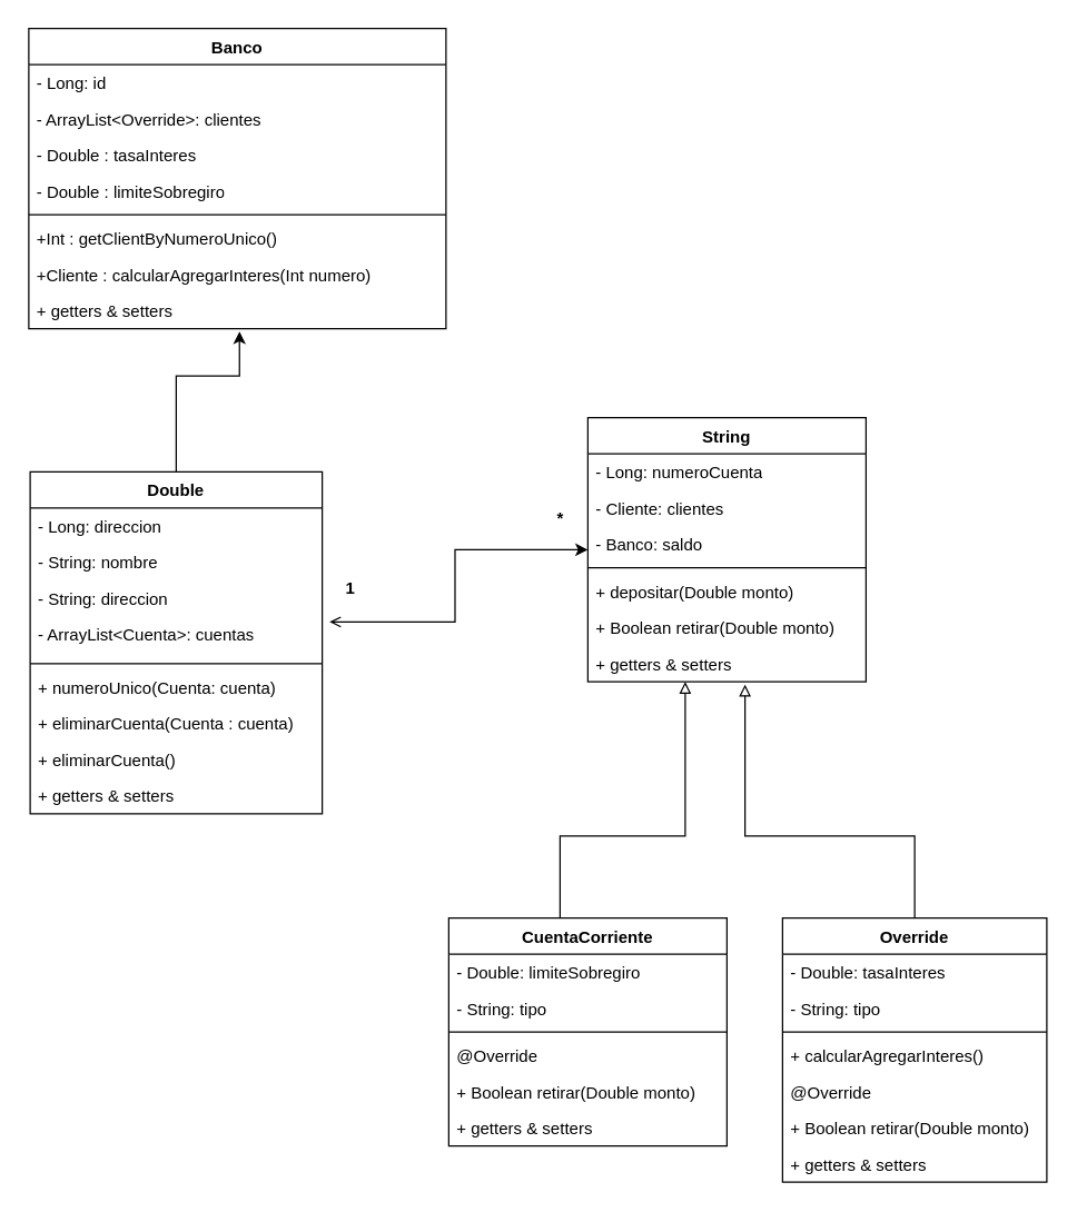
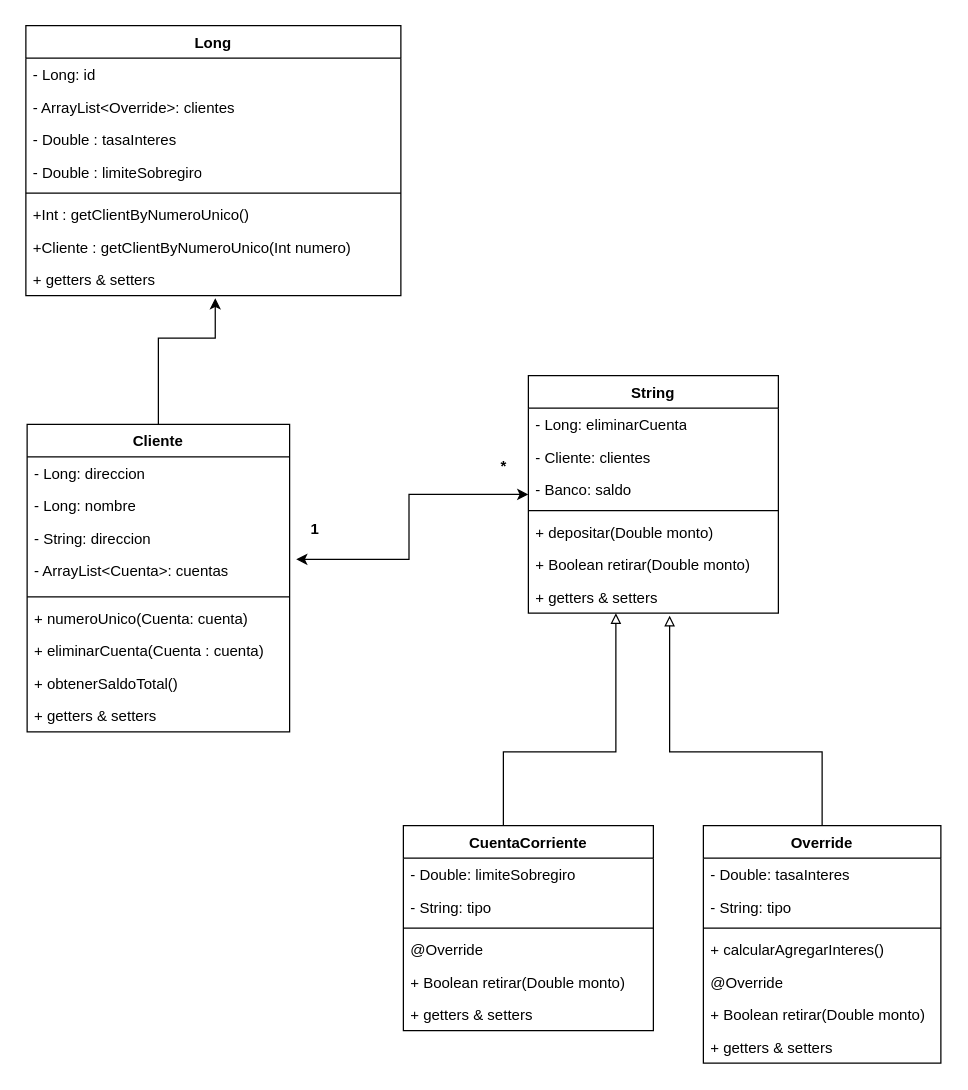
  <mxCell id="0" />
  <mxCell id="1" parent="0" />
- <mxCell id="2" value="Double&lt;br&gt;" style="swimlane;fontStyle=1;align=center;verticalAlign=top;childLayout=stackLayout;horizontal=1;startSize=26;horizontalStack=0;resizeParent=1;resizeParentMax=0;resizeLast=0;collapsible=1;marginBottom=0;whiteSpace=wrap;html=1;" parent="1" vertex="1"><mxGeometry x="21" y="339" width="210" height="246" as="geometry" /></mxCell>
+ <mxCell id="2" value="Cliente&lt;br&gt;" style="swimlane;fontStyle=1;align=center;verticalAlign=top;childLayout=stackLayout;horizontal=1;startSize=26;horizontalStack=0;resizeParent=1;resizeParentMax=0;resizeLast=0;collapsible=1;marginBottom=0;whiteSpace=wrap;html=1;" parent="1" vertex="1"><mxGeometry x="21" y="339" width="210" height="246" as="geometry" /></mxCell>
  <mxCell id="3" value="- Long: direccion" style="text;strokeColor=none;fillColor=none;align=left;verticalAlign=top;spacingLeft=4;spacingRight=4;overflow=hidden;rotatable=0;points=[[0,0.5],[1,0.5]];portConstraint=eastwest;whiteSpace=wrap;html=1;" parent="2" vertex="1"><mxGeometry y="26" width="210" height="26" as="geometry" /></mxCell>
- <mxCell id="4" value="- String: nombre&lt;br&gt;" style="text;strokeColor=none;fillColor=none;align=left;verticalAlign=top;spacingLeft=4;spacingRight=4;overflow=hidden;rotatable=0;points=[[0,0.5],[1,0.5]];portConstraint=eastwest;whiteSpace=wrap;html=1;" parent="2" vertex="1"><mxGeometry y="52" width="210" height="26" as="geometry" /></mxCell>
+ <mxCell id="4" value="- Long: nombre&lt;br&gt;" style="text;strokeColor=none;fillColor=none;align=left;verticalAlign=top;spacingLeft=4;spacingRight=4;overflow=hidden;rotatable=0;points=[[0,0.5],[1,0.5]];portConstraint=eastwest;whiteSpace=wrap;html=1;" parent="2" vertex="1"><mxGeometry y="52" width="210" height="26" as="geometry" /></mxCell>
  <mxCell id="5" value="- String: direccion" style="text;strokeColor=none;fillColor=none;align=left;verticalAlign=top;spacingLeft=4;spacingRight=4;overflow=hidden;rotatable=0;points=[[0,0.5],[1,0.5]];portConstraint=eastwest;whiteSpace=wrap;html=1;" parent="2" vertex="1"><mxGeometry y="78" width="210" height="26" as="geometry" /></mxCell>
  <mxCell id="6" value="- ArrayList&amp;lt;Cuenta&amp;gt;: cuentas" style="text;strokeColor=none;fillColor=none;align=left;verticalAlign=top;spacingLeft=4;spacingRight=4;overflow=hidden;rotatable=0;points=[[0,0.5],[1,0.5]];portConstraint=eastwest;whiteSpace=wrap;html=1;" parent="2" vertex="1"><mxGeometry y="104" width="210" height="30" as="geometry" /></mxCell>
  <mxCell id="7" value="" style="line;strokeWidth=1;fillColor=none;align=left;verticalAlign=middle;spacingTop=-1;spacingLeft=3;spacingRight=3;rotatable=0;labelPosition=right;points=[];portConstraint=eastwest;strokeColor=inherit;" parent="2" vertex="1"><mxGeometry y="134" width="210" height="8" as="geometry" /></mxCell>
  <mxCell id="8" value="+ numeroUnico(Cuenta: cuenta)" style="text;strokeColor=none;fillColor=none;align=left;verticalAlign=top;spacingLeft=4;spacingRight=4;overflow=hidden;rotatable=0;points=[[0,0.5],[1,0.5]];portConstraint=eastwest;whiteSpace=wrap;html=1;" parent="2" vertex="1"><mxGeometry y="142" width="210" height="26" as="geometry" /></mxCell>
  <mxCell id="9" value="+ eliminarCuenta(Cuenta : cuenta)" style="text;strokeColor=none;fillColor=none;align=left;verticalAlign=top;spacingLeft=4;spacingRight=4;overflow=hidden;rotatable=0;points=[[0,0.5],[1,0.5]];portConstraint=eastwest;whiteSpace=wrap;html=1;" parent="2" vertex="1"><mxGeometry y="168" width="210" height="26" as="geometry" /></mxCell>
- <mxCell id="10" value="+ eliminarCuenta()" style="text;strokeColor=none;fillColor=none;align=left;verticalAlign=top;spacingLeft=4;spacingRight=4;overflow=hidden;rotatable=0;points=[[0,0.5],[1,0.5]];portConstraint=eastwest;whiteSpace=wrap;html=1;" parent="2" vertex="1"><mxGeometry y="194" width="210" height="26" as="geometry" /></mxCell>
+ <mxCell id="10" value="+ obtenerSaldoTotal()" style="text;strokeColor=none;fillColor=none;align=left;verticalAlign=top;spacingLeft=4;spacingRight=4;overflow=hidden;rotatable=0;points=[[0,0.5],[1,0.5]];portConstraint=eastwest;whiteSpace=wrap;html=1;" parent="2" vertex="1"><mxGeometry y="194" width="210" height="26" as="geometry" /></mxCell>
  <mxCell id="11" value="+ getters &amp;amp; setters" style="text;strokeColor=none;fillColor=none;align=left;verticalAlign=top;spacingLeft=4;spacingRight=4;overflow=hidden;rotatable=0;points=[[0,0.5],[1,0.5]];portConstraint=eastwest;whiteSpace=wrap;html=1;" parent="2" vertex="1"><mxGeometry y="220" width="210" height="26" as="geometry" /></mxCell>
  <mxCell id="12" value="String" style="swimlane;fontStyle=1;align=center;verticalAlign=top;childLayout=stackLayout;horizontal=1;startSize=26;horizontalStack=0;resizeParent=1;resizeParentMax=0;resizeLast=0;collapsible=1;marginBottom=0;whiteSpace=wrap;html=1;" parent="1" vertex="1"><mxGeometry x="422" y="300" width="200" height="190" as="geometry" /></mxCell>
- <mxCell id="13" value="- Long: numeroCuenta" style="text;strokeColor=none;fillColor=none;align=left;verticalAlign=top;spacingLeft=4;spacingRight=4;overflow=hidden;rotatable=0;points=[[0,0.5],[1,0.5]];portConstraint=eastwest;whiteSpace=wrap;html=1;" parent="12" vertex="1"><mxGeometry y="26" width="200" height="26" as="geometry" /></mxCell>
+ <mxCell id="13" value="- Long: eliminarCuenta" style="text;strokeColor=none;fillColor=none;align=left;verticalAlign=top;spacingLeft=4;spacingRight=4;overflow=hidden;rotatable=0;points=[[0,0.5],[1,0.5]];portConstraint=eastwest;whiteSpace=wrap;html=1;" parent="12" vertex="1"><mxGeometry y="26" width="200" height="26" as="geometry" /></mxCell>
  <mxCell id="14" value="- Cliente: clientes" style="text;strokeColor=none;fillColor=none;align=left;verticalAlign=top;spacingLeft=4;spacingRight=4;overflow=hidden;rotatable=0;points=[[0,0.5],[1,0.5]];portConstraint=eastwest;whiteSpace=wrap;html=1;" vertex="1" parent="12"><mxGeometry y="52" width="200" height="26" as="geometry" /></mxCell>
  <mxCell id="15" value="- Banco: saldo" style="text;strokeColor=none;fillColor=none;align=left;verticalAlign=top;spacingLeft=4;spacingRight=4;overflow=hidden;rotatable=0;points=[[0,0.5],[1,0.5]];portConstraint=eastwest;whiteSpace=wrap;html=1;" parent="12" vertex="1"><mxGeometry y="78" width="200" height="26" as="geometry" /></mxCell>
  <mxCell id="16" value="" style="line;strokeWidth=1;fillColor=none;align=left;verticalAlign=middle;spacingTop=-1;spacingLeft=3;spacingRight=3;rotatable=0;labelPosition=right;points=[];portConstraint=eastwest;strokeColor=inherit;" parent="12" vertex="1"><mxGeometry y="104" width="200" height="8" as="geometry" /></mxCell>
  <mxCell id="17" value="+ depositar(Double monto)" style="text;strokeColor=none;fillColor=none;align=left;verticalAlign=top;spacingLeft=4;spacingRight=4;overflow=hidden;rotatable=0;points=[[0,0.5],[1,0.5]];portConstraint=eastwest;whiteSpace=wrap;html=1;" parent="12" vertex="1"><mxGeometry y="112" width="200" height="26" as="geometry" /></mxCell>
  <mxCell id="18" value="+ Boolean retirar(Double monto)" style="text;strokeColor=none;fillColor=none;align=left;verticalAlign=top;spacingLeft=4;spacingRight=4;overflow=hidden;rotatable=0;points=[[0,0.5],[1,0.5]];portConstraint=eastwest;whiteSpace=wrap;html=1;" parent="12" vertex="1"><mxGeometry y="138" width="200" height="26" as="geometry" /></mxCell>
  <mxCell id="19" value="+ getters &amp;amp; setters" style="text;strokeColor=none;fillColor=none;align=left;verticalAlign=top;spacingLeft=4;spacingRight=4;overflow=hidden;rotatable=0;points=[[0,0.5],[1,0.5]];portConstraint=eastwest;whiteSpace=wrap;html=1;" parent="12" vertex="1"><mxGeometry y="164" width="200" height="26" as="geometry" /></mxCell>
  <mxCell id="20" value="Override" style="swimlane;fontStyle=1;align=center;verticalAlign=top;childLayout=stackLayout;horizontal=1;startSize=26;horizontalStack=0;resizeParent=1;resizeParentMax=0;resizeLast=0;collapsible=1;marginBottom=0;whiteSpace=wrap;html=1;" parent="1" vertex="1"><mxGeometry x="562" y="660" width="190" height="190" as="geometry" /></mxCell>
  <mxCell id="21" value="- Double: tasaInteres" style="text;strokeColor=none;fillColor=none;align=left;verticalAlign=top;spacingLeft=4;spacingRight=4;overflow=hidden;rotatable=0;points=[[0,0.5],[1,0.5]];portConstraint=eastwest;whiteSpace=wrap;html=1;" parent="20" vertex="1"><mxGeometry y="26" width="190" height="26" as="geometry" /></mxCell>
  <mxCell id="22" value="- String: tipo" style="text;strokeColor=none;fillColor=none;align=left;verticalAlign=top;spacingLeft=4;spacingRight=4;overflow=hidden;rotatable=0;points=[[0,0.5],[1,0.5]];portConstraint=eastwest;whiteSpace=wrap;html=1;" vertex="1" parent="20"><mxGeometry y="52" width="190" height="26" as="geometry" /></mxCell>
  <mxCell id="23" value="" style="line;strokeWidth=1;fillColor=none;align=left;verticalAlign=middle;spacingTop=-1;spacingLeft=3;spacingRight=3;rotatable=0;labelPosition=right;points=[];portConstraint=eastwest;strokeColor=inherit;" parent="20" vertex="1"><mxGeometry y="78" width="190" height="8" as="geometry" /></mxCell>
  <mxCell id="24" value="+ calcularAgregarInteres()" style="text;strokeColor=none;fillColor=none;align=left;verticalAlign=top;spacingLeft=4;spacingRight=4;overflow=hidden;rotatable=0;points=[[0,0.5],[1,0.5]];portConstraint=eastwest;whiteSpace=wrap;html=1;" parent="20" vertex="1"><mxGeometry y="86" width="190" height="26" as="geometry" /></mxCell>
  <mxCell id="25" value="@Override" style="text;strokeColor=none;fillColor=none;align=left;verticalAlign=top;spacingLeft=4;spacingRight=4;overflow=hidden;rotatable=0;points=[[0,0.5],[1,0.5]];portConstraint=eastwest;whiteSpace=wrap;html=1;" vertex="1" parent="20"><mxGeometry y="112" width="190" height="26" as="geometry" /></mxCell>
  <mxCell id="26" value="+ Boolean retirar(Double monto)" style="text;strokeColor=none;fillColor=none;align=left;verticalAlign=top;spacingLeft=4;spacingRight=4;overflow=hidden;rotatable=0;points=[[0,0.5],[1,0.5]];portConstraint=eastwest;whiteSpace=wrap;html=1;" vertex="1" parent="20"><mxGeometry y="138" width="190" height="26" as="geometry" /></mxCell>
  <mxCell id="27" value="+ getters &amp;amp; setters" style="text;strokeColor=none;fillColor=none;align=left;verticalAlign=top;spacingLeft=4;spacingRight=4;overflow=hidden;rotatable=0;points=[[0,0.5],[1,0.5]];portConstraint=eastwest;whiteSpace=wrap;html=1;" parent="20" vertex="1"><mxGeometry y="164" width="190" height="26" as="geometry" /></mxCell>
  <mxCell id="28" value="CuentaCorriente" style="swimlane;fontStyle=1;align=center;verticalAlign=top;childLayout=stackLayout;horizontal=1;startSize=26;horizontalStack=0;resizeParent=1;resizeParentMax=0;resizeLast=0;collapsible=1;marginBottom=0;whiteSpace=wrap;html=1;" parent="1" vertex="1"><mxGeometry x="322" y="660" width="200" height="164" as="geometry" /></mxCell>
  <mxCell id="29" value="- Double: limiteSobregiro&amp;nbsp;" style="text;strokeColor=none;fillColor=none;align=left;verticalAlign=top;spacingLeft=4;spacingRight=4;overflow=hidden;rotatable=0;points=[[0,0.5],[1,0.5]];portConstraint=eastwest;whiteSpace=wrap;html=1;" parent="28" vertex="1"><mxGeometry y="26" width="200" height="26" as="geometry" /></mxCell>
  <mxCell id="30" value="- String: tipo" style="text;strokeColor=none;fillColor=none;align=left;verticalAlign=top;spacingLeft=4;spacingRight=4;overflow=hidden;rotatable=0;points=[[0,0.5],[1,0.5]];portConstraint=eastwest;whiteSpace=wrap;html=1;" vertex="1" parent="28"><mxGeometry y="52" width="200" height="26" as="geometry" /></mxCell>
  <mxCell id="31" value="" style="line;strokeWidth=1;fillColor=none;align=left;verticalAlign=middle;spacingTop=-1;spacingLeft=3;spacingRight=3;rotatable=0;labelPosition=right;points=[];portConstraint=eastwest;strokeColor=inherit;" parent="28" vertex="1"><mxGeometry y="78" width="200" height="8" as="geometry" /></mxCell>
  <mxCell id="32" value="@Override" style="text;strokeColor=none;fillColor=none;align=left;verticalAlign=top;spacingLeft=4;spacingRight=4;overflow=hidden;rotatable=0;points=[[0,0.5],[1,0.5]];portConstraint=eastwest;whiteSpace=wrap;html=1;" vertex="1" parent="28"><mxGeometry y="86" width="200" height="26" as="geometry" /></mxCell>
  <mxCell id="33" value="+ Boolean retirar(Double monto)" style="text;strokeColor=none;fillColor=none;align=left;verticalAlign=top;spacingLeft=4;spacingRight=4;overflow=hidden;rotatable=0;points=[[0,0.5],[1,0.5]];portConstraint=eastwest;whiteSpace=wrap;html=1;" vertex="1" parent="28"><mxGeometry y="112" width="200" height="26" as="geometry" /></mxCell>
  <mxCell id="34" value="+ getters &amp;amp; setters" style="text;strokeColor=none;fillColor=none;align=left;verticalAlign=top;spacingLeft=4;spacingRight=4;overflow=hidden;rotatable=0;points=[[0,0.5],[1,0.5]];portConstraint=eastwest;whiteSpace=wrap;html=1;" parent="28" vertex="1"><mxGeometry y="138" width="200" height="26" as="geometry" /></mxCell>
- <mxCell id="35" style="edgeStyle=orthogonalEdgeStyle;rounded=0;orthogonalLoop=1;jettySize=auto;html=1;entryX=1.025;entryY=0.133;entryDx=0;entryDy=0;entryPerimeter=0;startArrow=classic;startFill=1;endArrow=open;" parent="1" source="12" target="6" edge="1"><mxGeometry relative="1" as="geometry" /></mxCell>
+ <mxCell id="35" style="edgeStyle=orthogonalEdgeStyle;rounded=0;orthogonalLoop=1;jettySize=auto;html=1;entryX=1.025;entryY=0.133;entryDx=0;entryDy=0;entryPerimeter=0;startArrow=classic;startFill=1;" parent="1" source="12" target="6" edge="1"><mxGeometry relative="1" as="geometry" /></mxCell>
  <mxCell id="36" value="1" style="text;align=center;fontStyle=1;verticalAlign=middle;spacingLeft=3;spacingRight=3;strokeColor=none;rotatable=0;points=[[0,0.5],[1,0.5]];portConstraint=eastwest;html=1;" parent="1" vertex="1"><mxGeometry x="211" y="410" width="80" height="26" as="geometry" /></mxCell>
  <mxCell id="37" value="*" style="text;align=center;fontStyle=1;verticalAlign=middle;spacingLeft=3;spacingRight=3;strokeColor=none;rotatable=0;points=[[0,0.5],[1,0.5]];portConstraint=eastwest;html=1;" parent="1" vertex="1"><mxGeometry x="362" y="360" width="80" height="26" as="geometry" /></mxCell>
  <mxCell id="38" style="edgeStyle=orthogonalEdgeStyle;rounded=0;orthogonalLoop=1;jettySize=auto;html=1;exitX=0.5;exitY=0;exitDx=0;exitDy=0;endArrow=block;endFill=0;entryX=0.565;entryY=1.077;entryDx=0;entryDy=0;entryPerimeter=0;" parent="1" source="20" edge="1" target="19"><mxGeometry relative="1" as="geometry"><mxPoint x="534" y="530" as="targetPoint" /><Array as="points"><mxPoint x="657" y="601" /><mxPoint x="535" y="601" /></Array></mxGeometry></mxCell>
  <mxCell id="39" style="edgeStyle=orthogonalEdgeStyle;rounded=0;orthogonalLoop=1;jettySize=auto;html=1;endArrow=block;endFill=0;entryX=0.35;entryY=1;entryDx=0;entryDy=0;entryPerimeter=0;" parent="1" source="28" edge="1" target="19"><mxGeometry relative="1" as="geometry"><Array as="points"><mxPoint x="402" y="601" /><mxPoint x="492" y="601" /></Array><mxPoint x="492" y="520" as="targetPoint" /></mxGeometry></mxCell>
- <mxCell id="40" value="Banco" style="swimlane;fontStyle=1;align=center;verticalAlign=top;childLayout=stackLayout;horizontal=1;startSize=26;horizontalStack=0;resizeParent=1;resizeParentMax=0;resizeLast=0;collapsible=1;marginBottom=0;whiteSpace=wrap;html=1;" parent="1" vertex="1"><mxGeometry x="20" y="20" width="300" height="216" as="geometry" /></mxCell>
+ <mxCell id="40" value="Long" style="swimlane;fontStyle=1;align=center;verticalAlign=top;childLayout=stackLayout;horizontal=1;startSize=26;horizontalStack=0;resizeParent=1;resizeParentMax=0;resizeLast=0;collapsible=1;marginBottom=0;whiteSpace=wrap;html=1;" parent="1" vertex="1"><mxGeometry x="20" y="20" width="300" height="216" as="geometry" /></mxCell>
  <mxCell id="41" value="- Long: id" style="text;strokeColor=none;fillColor=none;align=left;verticalAlign=top;spacingLeft=4;spacingRight=4;overflow=hidden;rotatable=0;points=[[0,0.5],[1,0.5]];portConstraint=eastwest;whiteSpace=wrap;html=1;" vertex="1" parent="40"><mxGeometry y="26" width="300" height="26" as="geometry" /></mxCell>
  <mxCell id="42" value="- ArrayList&amp;lt;Override&amp;gt;: clientes" style="text;strokeColor=none;fillColor=none;align=left;verticalAlign=top;spacingLeft=4;spacingRight=4;overflow=hidden;rotatable=0;points=[[0,0.5],[1,0.5]];portConstraint=eastwest;whiteSpace=wrap;html=1;" parent="40" vertex="1"><mxGeometry y="52" width="300" height="26" as="geometry" /></mxCell>
  <mxCell id="43" value="- Double : tasaInteres" style="text;strokeColor=none;fillColor=none;align=left;verticalAlign=top;spacingLeft=4;spacingRight=4;overflow=hidden;rotatable=0;points=[[0,0.5],[1,0.5]];portConstraint=eastwest;whiteSpace=wrap;html=1;" vertex="1" parent="40"><mxGeometry y="78" width="300" height="26" as="geometry" /></mxCell>
  <mxCell id="44" value="- Double : limiteSobregiro" style="text;strokeColor=none;fillColor=none;align=left;verticalAlign=top;spacingLeft=4;spacingRight=4;overflow=hidden;rotatable=0;points=[[0,0.5],[1,0.5]];portConstraint=eastwest;whiteSpace=wrap;html=1;" vertex="1" parent="40"><mxGeometry y="104" width="300" height="26" as="geometry" /></mxCell>
  <mxCell id="45" value="" style="line;strokeWidth=1;fillColor=none;align=left;verticalAlign=middle;spacingTop=-1;spacingLeft=3;spacingRight=3;rotatable=0;labelPosition=right;points=[];portConstraint=eastwest;strokeColor=inherit;" parent="40" vertex="1"><mxGeometry y="130" width="300" height="8" as="geometry" /></mxCell>
  <mxCell id="46" value="+Int : getClientByNumeroUnico()" style="text;strokeColor=none;fillColor=none;align=left;verticalAlign=top;spacingLeft=4;spacingRight=4;overflow=hidden;rotatable=0;points=[[0,0.5],[1,0.5]];portConstraint=eastwest;whiteSpace=wrap;html=1;" vertex="1" parent="40"><mxGeometry y="138" width="300" height="26" as="geometry" /></mxCell>
- <mxCell id="47" value="+Cliente :&amp;nbsp;calcularAgregarInteres(Int numero)" style="text;strokeColor=none;fillColor=none;align=left;verticalAlign=top;spacingLeft=4;spacingRight=4;overflow=hidden;rotatable=0;points=[[0,0.5],[1,0.5]];portConstraint=eastwest;whiteSpace=wrap;html=1;" vertex="1" parent="40"><mxGeometry y="164" width="300" height="26" as="geometry" /></mxCell>
+ <mxCell id="47" value="+Cliente :&amp;nbsp;getClientByNumeroUnico(Int numero)" style="text;strokeColor=none;fillColor=none;align=left;verticalAlign=top;spacingLeft=4;spacingRight=4;overflow=hidden;rotatable=0;points=[[0,0.5],[1,0.5]];portConstraint=eastwest;whiteSpace=wrap;html=1;" vertex="1" parent="40"><mxGeometry y="164" width="300" height="26" as="geometry" /></mxCell>
  <mxCell id="48" value="+ getters &amp;amp; setters" style="text;strokeColor=none;fillColor=none;align=left;verticalAlign=top;spacingLeft=4;spacingRight=4;overflow=hidden;rotatable=0;points=[[0,0.5],[1,0.5]];portConstraint=eastwest;whiteSpace=wrap;html=1;" parent="40" vertex="1"><mxGeometry y="190" width="300" height="26" as="geometry" /></mxCell>
  <mxCell id="49" style="edgeStyle=orthogonalEdgeStyle;rounded=0;orthogonalLoop=1;jettySize=auto;html=1;entryX=0.505;entryY=1.077;entryDx=0;entryDy=0;entryPerimeter=0;" parent="1" source="2" target="48" edge="1"><mxGeometry relative="1" as="geometry"><Array as="points"><mxPoint x="126" y="270" /><mxPoint x="172" y="270" /></Array></mxGeometry></mxCell>
